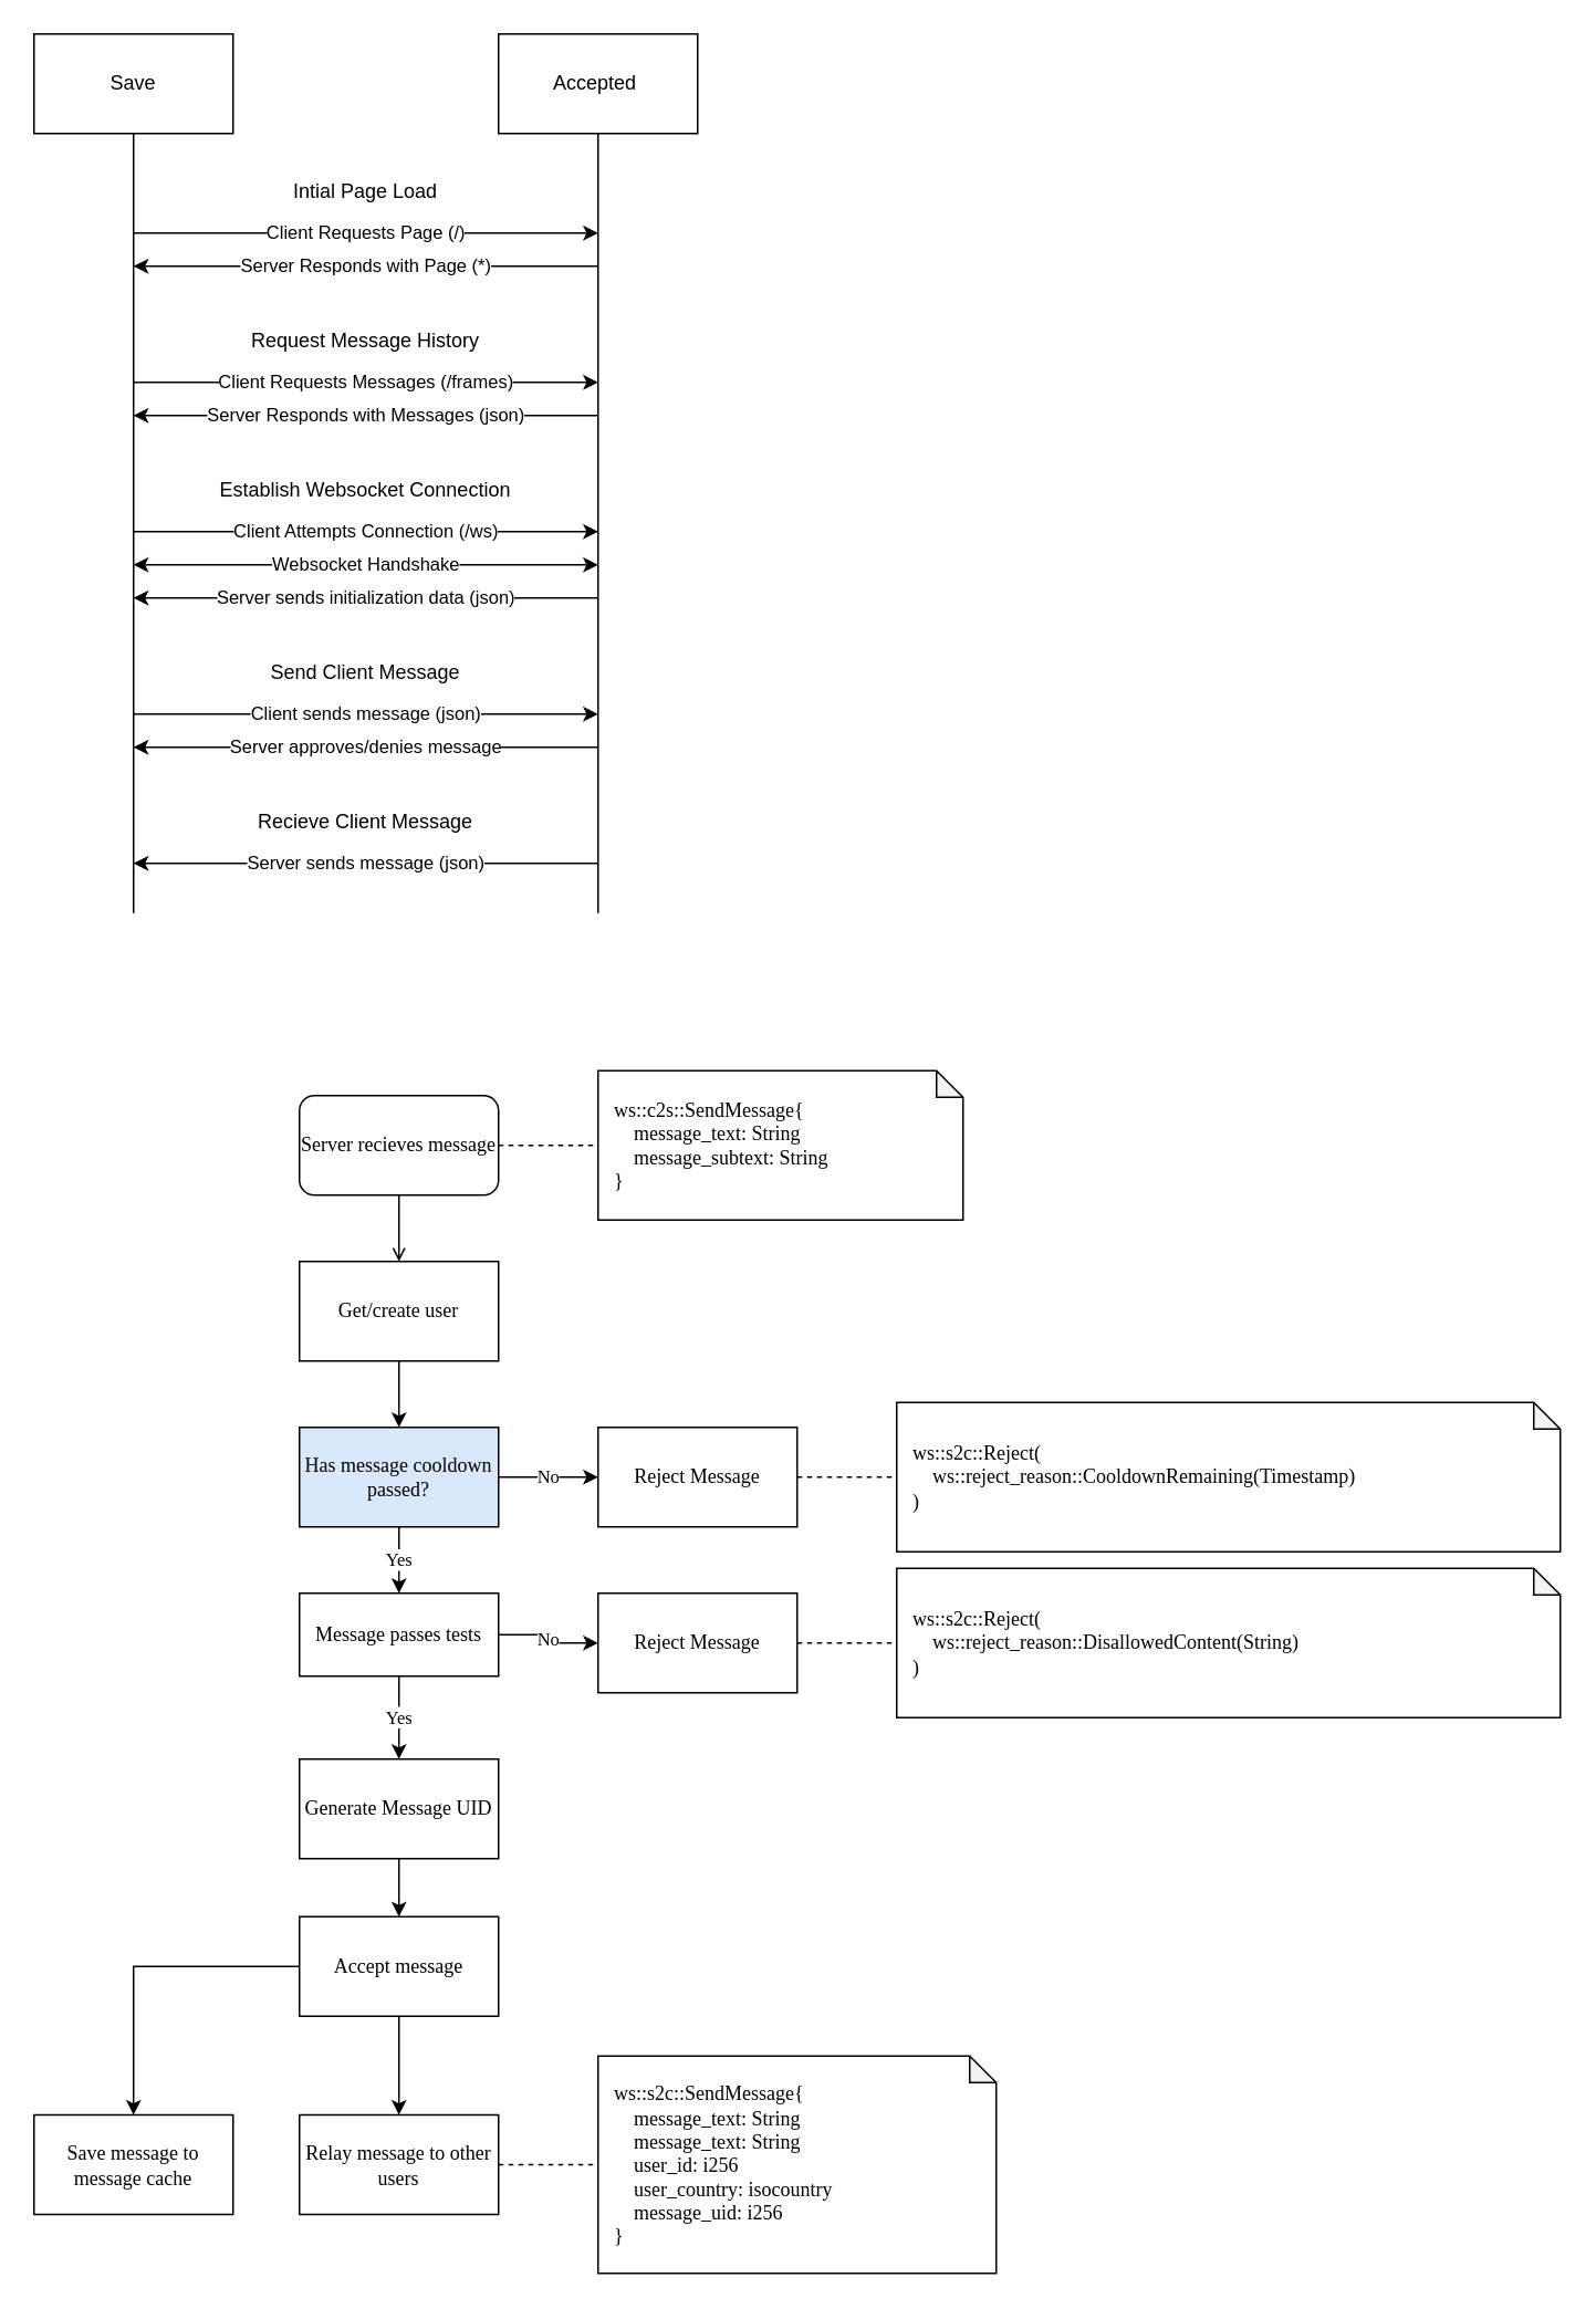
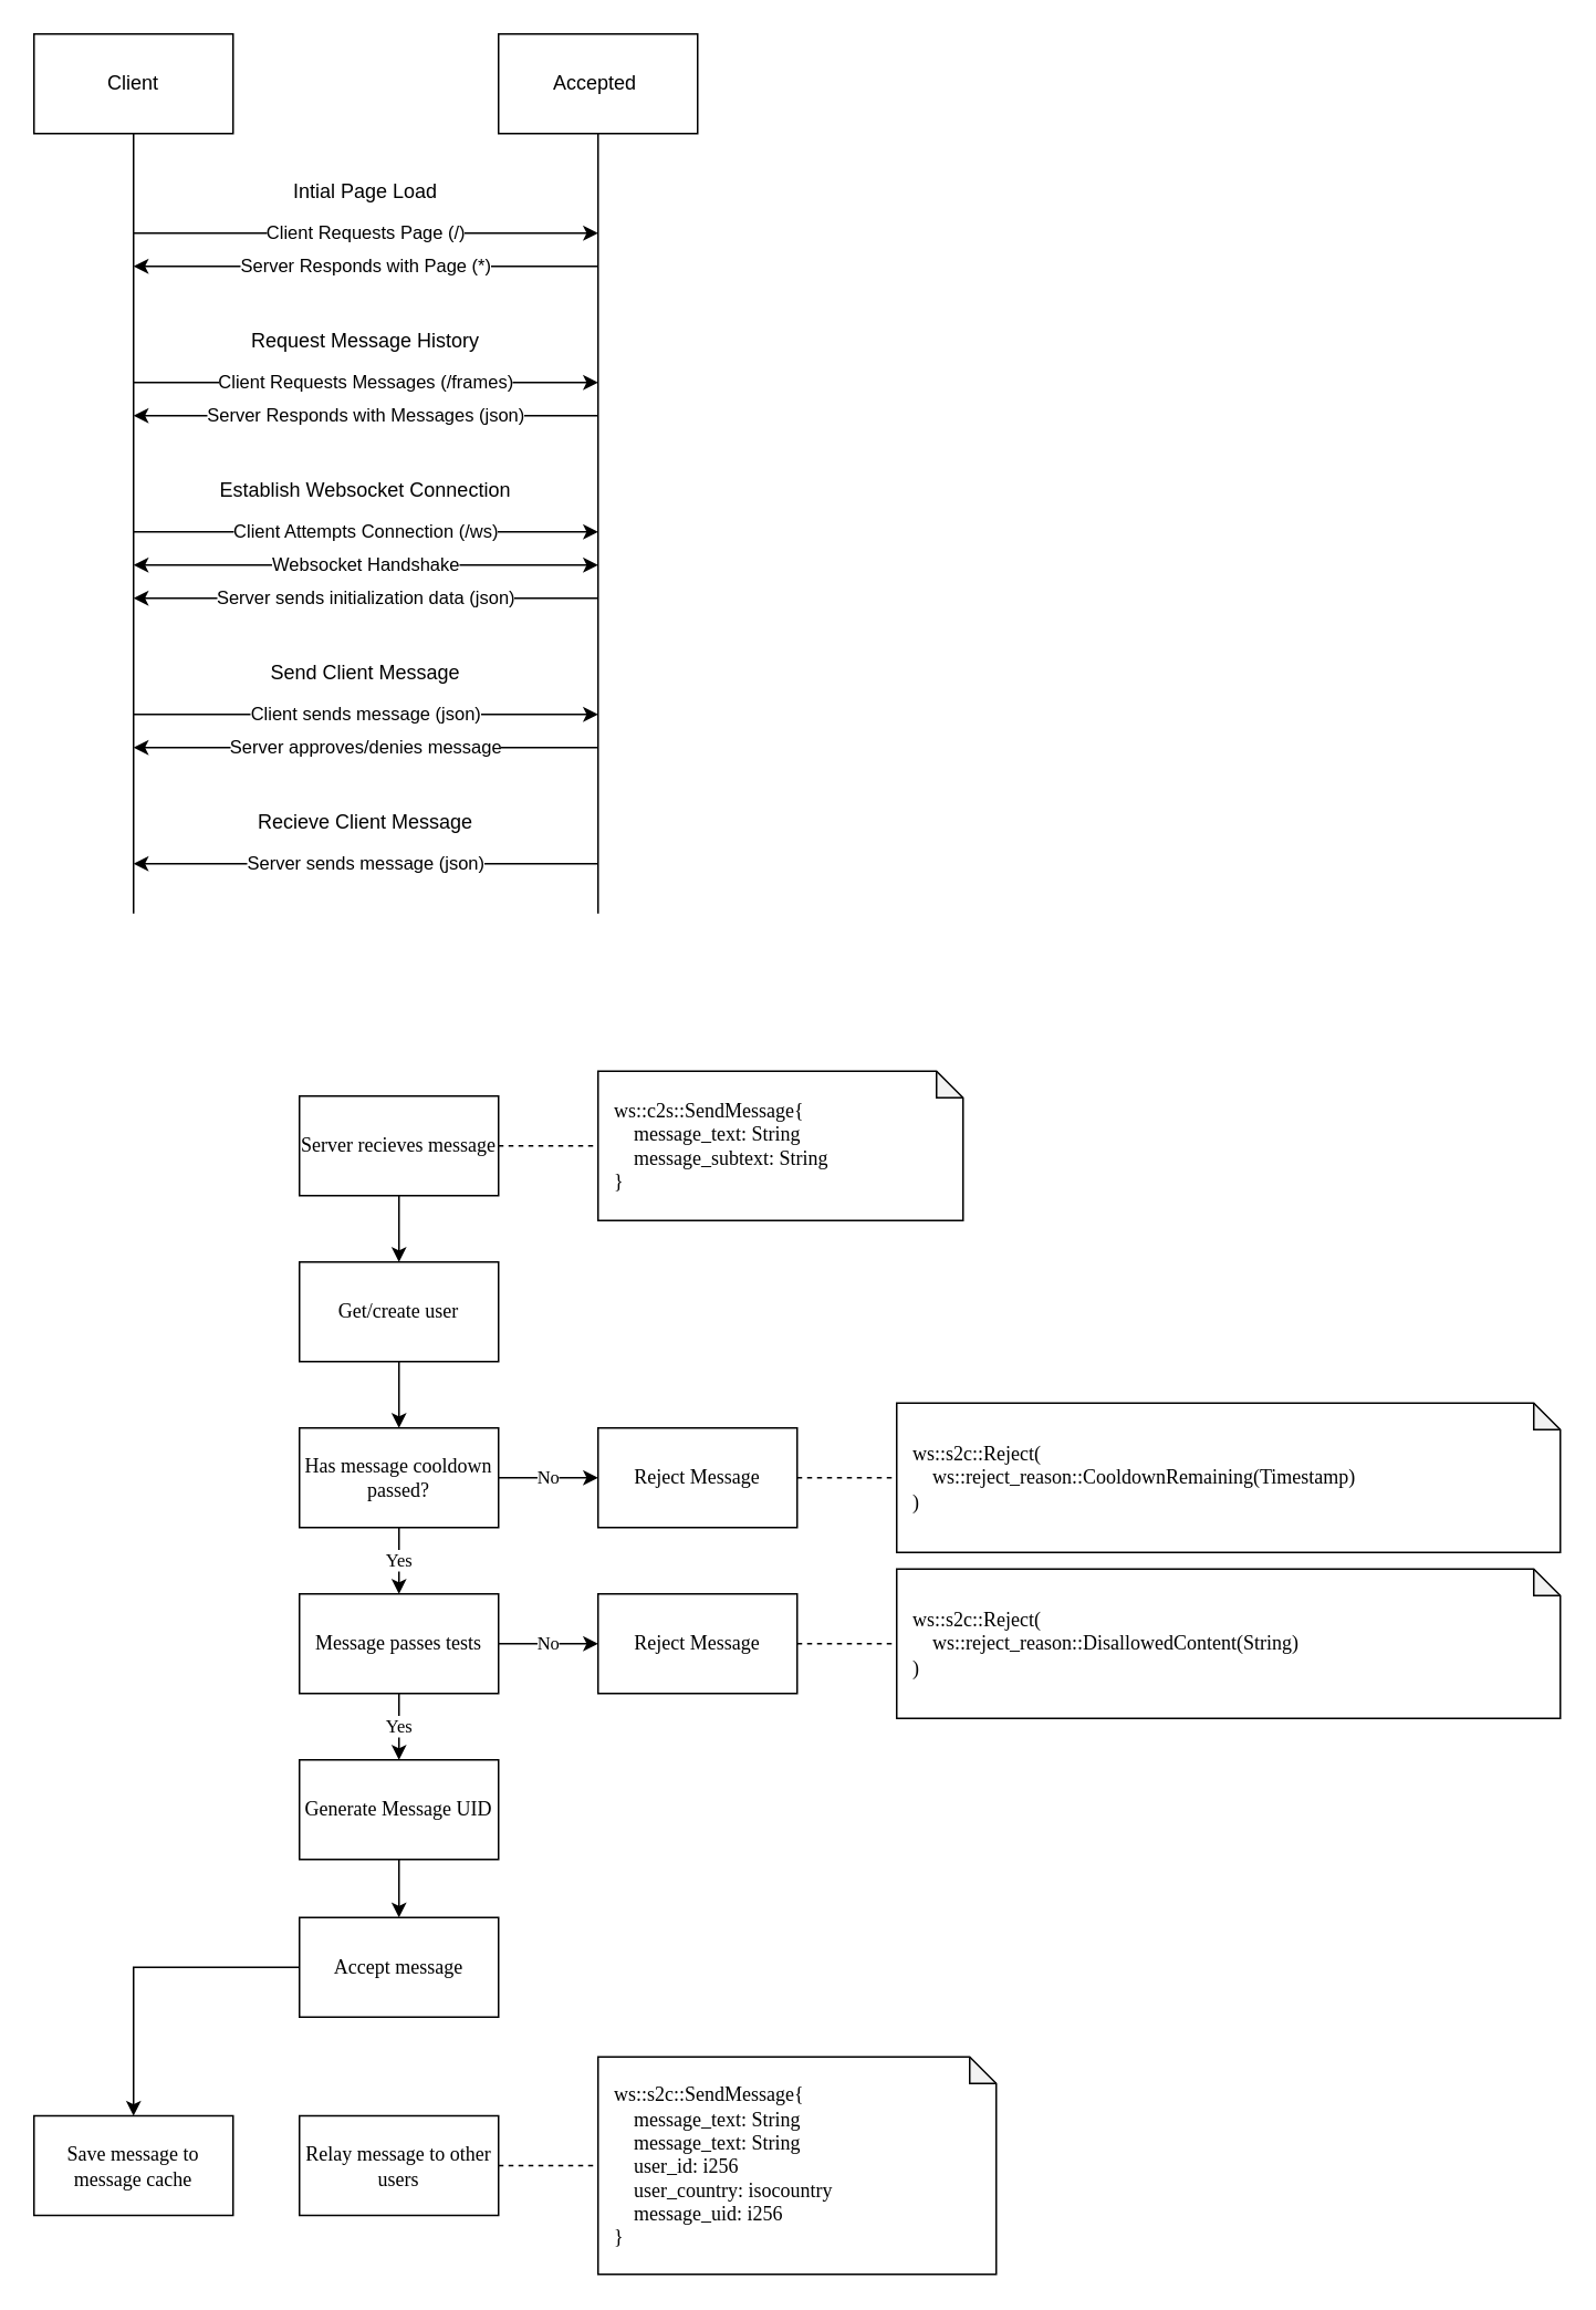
  <mxCell id="0" />
  <mxCell id="1" parent="0" />
- <mxCell id="2" value="Save" style="rounded=0;whiteSpace=wrap;html=1;" vertex="1" parent="1"><mxGeometry x="20" y="20" width="120" height="60" as="geometry" /></mxCell>
+ <mxCell id="2" value="Client" style="rounded=0;whiteSpace=wrap;html=1;" vertex="1" parent="1"><mxGeometry x="20" y="20" width="120" height="60" as="geometry" /></mxCell>
  <mxCell id="3" value="Accepted&amp;nbsp;" style="rounded=0;whiteSpace=wrap;html=1;" vertex="1" parent="1"><mxGeometry x="300" y="20" width="120" height="60" as="geometry" /></mxCell>
  <mxCell id="4" value="" style="endArrow=none;html=1;rounded=0;entryX=0.5;entryY=1;entryDx=0;entryDy=0;" edge="1" parent="1" target="2"><mxGeometry width="50" height="50" relative="1" as="geometry"><mxPoint x="80" y="550" as="sourcePoint" /><mxPoint x="380" y="140" as="targetPoint" /></mxGeometry></mxCell>
  <mxCell id="5" value="" style="endArrow=none;html=1;rounded=0;entryX=0.5;entryY=1;entryDx=0;entryDy=0;" edge="1" parent="1" target="3"><mxGeometry width="50" height="50" relative="1" as="geometry"><mxPoint x="360" y="550" as="sourcePoint" /><mxPoint x="380" y="170" as="targetPoint" /></mxGeometry></mxCell>
  <mxCell id="6" value="Client Requests Page (/)" style="endArrow=classic;html=1;rounded=0;" edge="1" parent="1"><mxGeometry width="50" height="50" relative="1" as="geometry"><mxPoint x="80" y="140" as="sourcePoint" /><mxPoint x="360" y="140" as="targetPoint" /></mxGeometry></mxCell>
  <mxCell id="7" value="Server Responds with Page (*)" style="endArrow=classic;html=1;rounded=0;" edge="1" parent="1"><mxGeometry width="50" height="50" relative="1" as="geometry"><mxPoint x="360" y="160" as="sourcePoint" /><mxPoint x="80" y="160" as="targetPoint" /></mxGeometry></mxCell>
  <mxCell id="8" value="Client Requests Messages (/frames)" style="endArrow=classic;html=1;rounded=0;" edge="1" parent="1"><mxGeometry width="50" height="50" relative="1" as="geometry"><mxPoint x="80" y="230" as="sourcePoint" /><mxPoint x="360" y="230" as="targetPoint" /></mxGeometry></mxCell>
  <mxCell id="9" value="Intial Page Load" style="text;html=1;strokeColor=none;fillColor=none;align=center;verticalAlign=middle;whiteSpace=wrap;rounded=0;" vertex="1" parent="1"><mxGeometry x="90" y="100" width="260" height="30" as="geometry" /></mxCell>
  <mxCell id="10" value="Request Message History" style="text;html=1;strokeColor=none;fillColor=none;align=center;verticalAlign=middle;whiteSpace=wrap;rounded=0;" vertex="1" parent="1"><mxGeometry x="90" y="190" width="260" height="30" as="geometry" /></mxCell>
  <mxCell id="11" value="Server Responds with Messages (json)" style="endArrow=classic;html=1;rounded=0;" edge="1" parent="1"><mxGeometry width="50" height="50" relative="1" as="geometry"><mxPoint x="360" y="250" as="sourcePoint" /><mxPoint x="80" y="250" as="targetPoint" /></mxGeometry></mxCell>
  <mxCell id="12" value="Client Attempts Connection (/ws)" style="endArrow=classic;html=1;rounded=0;" edge="1" parent="1"><mxGeometry width="50" height="50" relative="1" as="geometry"><mxPoint x="80" y="320" as="sourcePoint" /><mxPoint x="360" y="320" as="targetPoint" /></mxGeometry></mxCell>
  <mxCell id="13" value="Establish Websocket Connection" style="text;html=1;strokeColor=none;fillColor=none;align=center;verticalAlign=middle;whiteSpace=wrap;rounded=0;" vertex="1" parent="1"><mxGeometry x="90" y="280" width="260" height="30" as="geometry" /></mxCell>
  <mxCell id="14" value="Websocket Handshake" style="endArrow=classic;startArrow=classic;html=1;rounded=0;" edge="1" parent="1"><mxGeometry width="50" height="50" relative="1" as="geometry"><mxPoint x="80" y="340" as="sourcePoint" /><mxPoint x="360" y="340" as="targetPoint" /></mxGeometry></mxCell>
  <mxCell id="15" value="Server sends initialization data (json)" style="endArrow=classic;html=1;rounded=0;" edge="1" parent="1"><mxGeometry width="50" height="50" relative="1" as="geometry"><mxPoint x="360" y="360" as="sourcePoint" /><mxPoint x="80" y="360" as="targetPoint" /></mxGeometry></mxCell>
  <mxCell id="16" value="Client sends message (json)" style="endArrow=classic;html=1;rounded=0;" edge="1" parent="1"><mxGeometry width="50" height="50" relative="1" as="geometry"><mxPoint x="80" y="430" as="sourcePoint" /><mxPoint x="360" y="430" as="targetPoint" /></mxGeometry></mxCell>
  <mxCell id="17" value="Send Client Message" style="text;html=1;strokeColor=none;fillColor=none;align=center;verticalAlign=middle;whiteSpace=wrap;rounded=0;" vertex="1" parent="1"><mxGeometry x="90" y="390" width="260" height="30" as="geometry" /></mxCell>
  <mxCell id="18" value="Server approves/denies message" style="endArrow=classic;html=1;rounded=0;" edge="1" parent="1"><mxGeometry width="50" height="50" relative="1" as="geometry"><mxPoint x="360" y="450" as="sourcePoint" /><mxPoint x="80" y="450" as="targetPoint" /></mxGeometry></mxCell>
  <mxCell id="19" value="Recieve Client Message" style="text;html=1;strokeColor=none;fillColor=none;align=center;verticalAlign=middle;whiteSpace=wrap;rounded=0;" vertex="1" parent="1"><mxGeometry x="90" y="480" width="260" height="30" as="geometry" /></mxCell>
  <mxCell id="20" value="Server sends message (json)" style="endArrow=classic;html=1;rounded=0;" edge="1" parent="1"><mxGeometry width="50" height="50" relative="1" as="geometry"><mxPoint x="360" y="520" as="sourcePoint" /><mxPoint x="80" y="520" as="targetPoint" /></mxGeometry></mxCell>
- <mxCell id="21" value="" style="edgeStyle=orthogonalEdgeStyle;rounded=0;orthogonalLoop=1;jettySize=auto;html=1;fontFamily=Lucida Console;endArrow=open;" edge="1" parent="1" source="22" target="29"><mxGeometry relative="1" as="geometry" /></mxCell>
- <mxCell id="22" value="Server recieves message" style="whiteSpace=wrap;html=1;fontFamily=Lucida Console;rounded=1;" vertex="1" parent="1"><mxGeometry x="180" y="660" width="120" height="60" as="geometry" /></mxCell>
+ <mxCell id="21" value="" style="edgeStyle=orthogonalEdgeStyle;rounded=0;orthogonalLoop=1;jettySize=auto;html=1;fontFamily=Lucida Console;" edge="1" parent="1" source="22" target="29"><mxGeometry relative="1" as="geometry" /></mxCell>
+ <mxCell id="22" value="Server recieves message" style="rounded=0;whiteSpace=wrap;html=1;fontFamily=Lucida Console;" vertex="1" parent="1"><mxGeometry x="180" y="660" width="120" height="60" as="geometry" /></mxCell>
  <mxCell id="23" value="&lt;font face=&quot;Lucida Console&quot;&gt;ws::c2s::SendMessage{&lt;br&gt;&amp;nbsp; &amp;nbsp; message_text: String&lt;br&gt;&amp;nbsp; &amp;nbsp; message_subtext: String&lt;br&gt;}&lt;/font&gt;" style="shape=note;whiteSpace=wrap;html=1;backgroundOutline=1;darkOpacity=0.05;size=16;align=left;perimeterSpacing=0;spacingLeft=0;spacing=10;verticalAlign=middle;" vertex="1" parent="1"><mxGeometry x="360" y="645" width="220" height="90" as="geometry" /></mxCell>
  <mxCell id="24" value="" style="endArrow=none;dashed=1;html=1;rounded=0;fontFamily=Lucida Console;entryX=0;entryY=0.5;entryDx=0;entryDy=0;entryPerimeter=0;exitX=1;exitY=0.5;exitDx=0;exitDy=0;" edge="1" parent="1" source="22" target="23"><mxGeometry width="50" height="50" relative="1" as="geometry"><mxPoint x="230" y="750" as="sourcePoint" /><mxPoint x="280" y="700" as="targetPoint" /></mxGeometry></mxCell>
  <mxCell id="25" value="No" style="edgeStyle=orthogonalEdgeStyle;rounded=0;orthogonalLoop=1;jettySize=auto;html=1;fontFamily=Lucida Console;" edge="1" parent="1" source="27" target="36"><mxGeometry relative="1" as="geometry" /></mxCell>
  <mxCell id="26" value="Yes" style="edgeStyle=orthogonalEdgeStyle;rounded=0;orthogonalLoop=1;jettySize=auto;html=1;fontFamily=Lucida Console;entryX=0.5;entryY=0;entryDx=0;entryDy=0;" edge="1" parent="1" source="27" target="46"><mxGeometry relative="1" as="geometry"><mxPoint x="220" y="1130" as="targetPoint" /></mxGeometry></mxCell>
- <mxCell id="27" value="Message passes tests" style="rounded=0;whiteSpace=wrap;html=1;fontFamily=Lucida Console;" vertex="1" parent="1"><mxGeometry x="180" y="960" width="120" height="50" as="geometry" /></mxCell>
+ <mxCell id="27" value="Message passes tests" style="rounded=0;whiteSpace=wrap;html=1;fontFamily=Lucida Console;" vertex="1" parent="1"><mxGeometry x="180" y="960" width="120" height="60" as="geometry" /></mxCell>
  <mxCell id="28" value="" style="edgeStyle=orthogonalEdgeStyle;rounded=0;orthogonalLoop=1;jettySize=auto;html=1;fontFamily=Lucida Console;" edge="1" parent="1" source="29" target="32"><mxGeometry relative="1" as="geometry" /></mxCell>
  <mxCell id="29" value="Get/create user" style="rounded=0;whiteSpace=wrap;html=1;fontFamily=Lucida Console;" vertex="1" parent="1"><mxGeometry x="180" y="760" width="120" height="60" as="geometry" /></mxCell>
  <mxCell id="30" value="No" style="edgeStyle=orthogonalEdgeStyle;rounded=0;orthogonalLoop=1;jettySize=auto;html=1;fontFamily=Lucida Console;" edge="1" parent="1" source="32" target="33"><mxGeometry relative="1" as="geometry" /></mxCell>
  <mxCell id="31" value="Yes" style="edgeStyle=orthogonalEdgeStyle;rounded=0;orthogonalLoop=1;jettySize=auto;html=1;fontFamily=Lucida Console;" edge="1" parent="1" source="32" target="27"><mxGeometry relative="1" as="geometry" /></mxCell>
- <mxCell id="32" value="Has message cooldown passed?" style="whiteSpace=wrap;html=1;fontFamily=Lucida Console;rounded=0;fillColor=#dae8fc;" vertex="1" parent="1"><mxGeometry x="180" y="860" width="120" height="60" as="geometry" /></mxCell>
+ <mxCell id="32" value="Has message cooldown passed?" style="whiteSpace=wrap;html=1;fontFamily=Lucida Console;rounded=0;" vertex="1" parent="1"><mxGeometry x="180" y="860" width="120" height="60" as="geometry" /></mxCell>
  <mxCell id="33" value="Reject Message" style="whiteSpace=wrap;html=1;fontFamily=Lucida Console;rounded=0;" vertex="1" parent="1"><mxGeometry x="360" y="860" width="120" height="60" as="geometry" /></mxCell>
  <mxCell id="34" value="&lt;font face=&quot;Lucida Console&quot;&gt;ws::s2c::Reject(&lt;br&gt;&amp;nbsp; &amp;nbsp; ws::reject_reason::CooldownRemaining(Timestamp)&lt;br&gt;)&lt;br&gt;&lt;/font&gt;" style="shape=note;whiteSpace=wrap;html=1;backgroundOutline=1;darkOpacity=0.05;size=16;align=left;perimeterSpacing=0;spacingLeft=0;spacing=10;verticalAlign=middle;" vertex="1" parent="1"><mxGeometry x="540" y="845" width="400" height="90" as="geometry" /></mxCell>
  <mxCell id="35" value="" style="endArrow=none;dashed=1;html=1;rounded=0;fontFamily=Lucida Console;entryX=0;entryY=0.5;entryDx=0;entryDy=0;entryPerimeter=0;exitX=1;exitY=0.5;exitDx=0;exitDy=0;" edge="1" parent="1" source="33" target="34"><mxGeometry width="50" height="50" relative="1" as="geometry"><mxPoint x="330" y="900" as="sourcePoint" /><mxPoint x="380" y="850" as="targetPoint" /></mxGeometry></mxCell>
  <mxCell id="36" value="Reject Message" style="whiteSpace=wrap;html=1;fontFamily=Lucida Console;rounded=0;" vertex="1" parent="1"><mxGeometry x="360" y="960" width="120" height="60" as="geometry" /></mxCell>
  <mxCell id="37" value="&lt;font face=&quot;Lucida Console&quot;&gt;ws::s2c::Reject(&lt;br&gt;&amp;nbsp; &amp;nbsp; ws::reject_reason::DisallowedContent(String)&lt;br&gt;)&lt;br&gt;&lt;/font&gt;" style="shape=note;whiteSpace=wrap;html=1;backgroundOutline=1;darkOpacity=0.05;size=16;align=left;perimeterSpacing=0;spacingLeft=0;spacing=10;verticalAlign=middle;" vertex="1" parent="1"><mxGeometry x="540" y="945" width="400" height="90" as="geometry" /></mxCell>
  <mxCell id="38" value="" style="endArrow=none;dashed=1;html=1;rounded=0;fontFamily=Lucida Console;entryX=0;entryY=0.5;entryDx=0;entryDy=0;entryPerimeter=0;exitX=1;exitY=0.5;exitDx=0;exitDy=0;" edge="1" parent="1" source="36" target="37"><mxGeometry width="50" height="50" relative="1" as="geometry"><mxPoint x="490" y="900" as="sourcePoint" /><mxPoint x="550" y="900" as="targetPoint" /></mxGeometry></mxCell>
- <mxCell id="39" value="" style="edgeStyle=orthogonalEdgeStyle;rounded=0;orthogonalLoop=1;jettySize=auto;html=1;fontFamily=Lucida Console;" edge="1" parent="1" source="41" target="42"><mxGeometry relative="1" as="geometry" /></mxCell>
  <mxCell id="40" style="edgeStyle=orthogonalEdgeStyle;rounded=0;orthogonalLoop=1;jettySize=auto;html=1;entryX=0.5;entryY=0;entryDx=0;entryDy=0;fontFamily=Lucida Console;" edge="1" parent="1" source="41" target="44"><mxGeometry relative="1" as="geometry" /></mxCell>
  <mxCell id="41" value="Accept message" style="rounded=0;whiteSpace=wrap;html=1;fontFamily=Lucida Console;" vertex="1" parent="1"><mxGeometry x="180" y="1155" width="120" height="60" as="geometry" /></mxCell>
  <mxCell id="42" value="Relay message to other users" style="rounded=0;whiteSpace=wrap;html=1;fontFamily=Lucida Console;" vertex="1" parent="1"><mxGeometry x="180" y="1274.5" width="120" height="60" as="geometry" /></mxCell>
  <mxCell id="43" value="&lt;font face=&quot;Lucida Console&quot;&gt;ws::s2c::SendMessage{&lt;br&gt;&amp;nbsp; &amp;nbsp; message_text: String&lt;br&gt;&amp;nbsp; &amp;nbsp; message_text: String&lt;br&gt;&amp;nbsp; &amp;nbsp; user_id: i256&lt;br&gt;&amp;nbsp; &amp;nbsp; user_country: isocountry&lt;br&gt;&amp;nbsp; &amp;nbsp; message_uid: i256&lt;br&gt;}&lt;br&gt;&lt;/font&gt;" style="shape=note;whiteSpace=wrap;html=1;backgroundOutline=1;darkOpacity=0.05;size=16;align=left;perimeterSpacing=0;spacingLeft=0;spacing=10;verticalAlign=middle;" vertex="1" parent="1"><mxGeometry x="360" y="1239" width="240" height="131" as="geometry" /></mxCell>
  <mxCell id="44" value="Save message to message cache" style="rounded=0;whiteSpace=wrap;html=1;fontFamily=Lucida Console;" vertex="1" parent="1"><mxGeometry x="20" y="1274.5" width="120" height="60" as="geometry" /></mxCell>
  <mxCell id="45" value="" style="edgeStyle=orthogonalEdgeStyle;rounded=0;orthogonalLoop=1;jettySize=auto;html=1;fontFamily=Lucida Console;" edge="1" parent="1" source="46" target="41"><mxGeometry relative="1" as="geometry" /></mxCell>
  <mxCell id="46" value="Generate Message UID" style="rounded=0;whiteSpace=wrap;html=1;fontFamily=Lucida Console;" vertex="1" parent="1"><mxGeometry x="180" y="1060" width="120" height="60" as="geometry" /></mxCell>
  <mxCell id="47" value="" style="endArrow=none;dashed=1;html=1;rounded=0;fontFamily=Lucida Console;entryX=0;entryY=0.5;entryDx=0;entryDy=0;entryPerimeter=0;exitX=1;exitY=0.5;exitDx=0;exitDy=0;" edge="1" parent="1" source="42" target="43"><mxGeometry width="50" height="50" relative="1" as="geometry"><mxPoint x="310" y="1195" as="sourcePoint" /><mxPoint x="370" y="1195" as="targetPoint" /></mxGeometry></mxCell>
